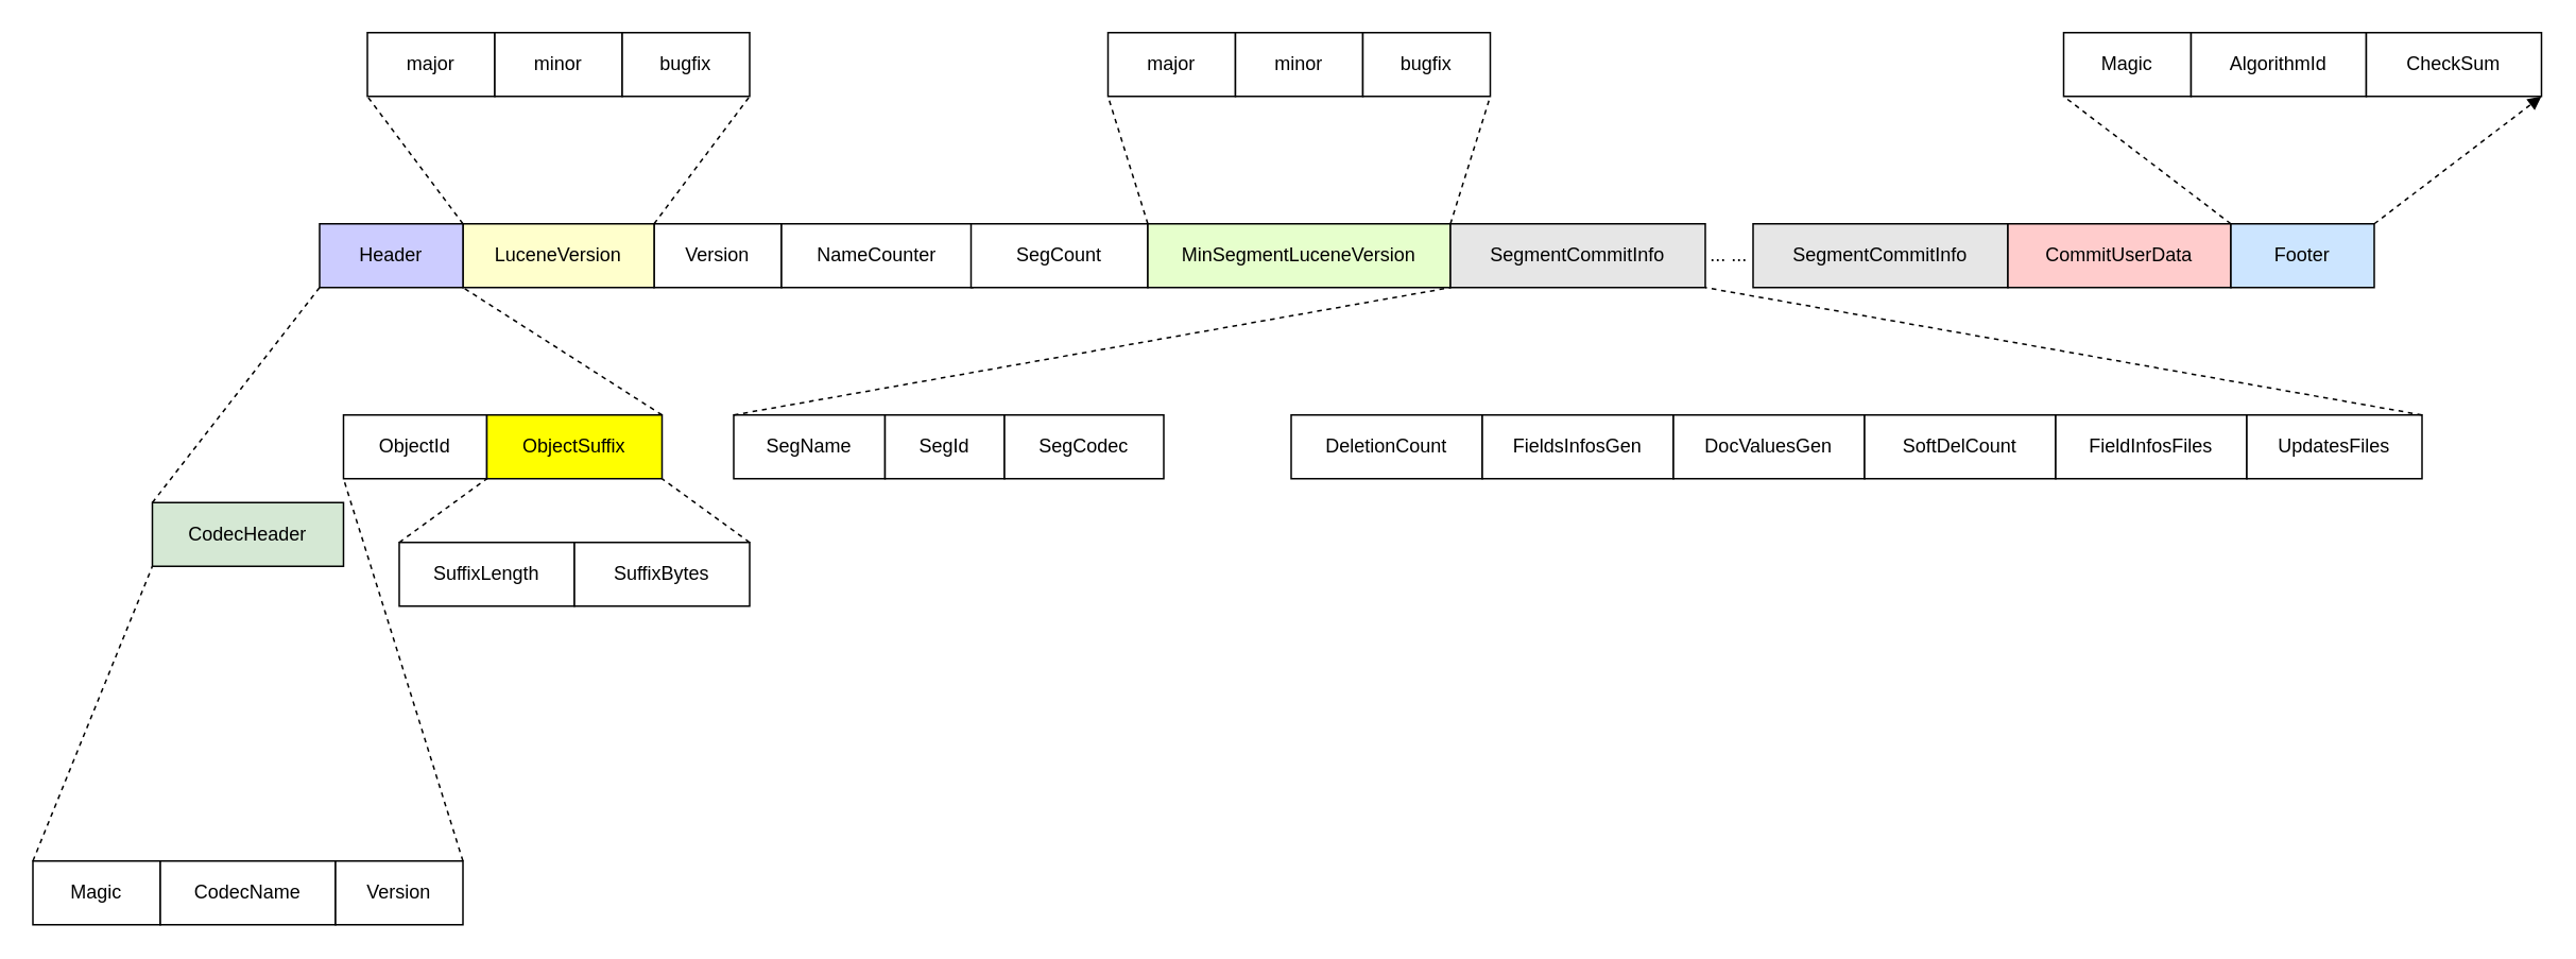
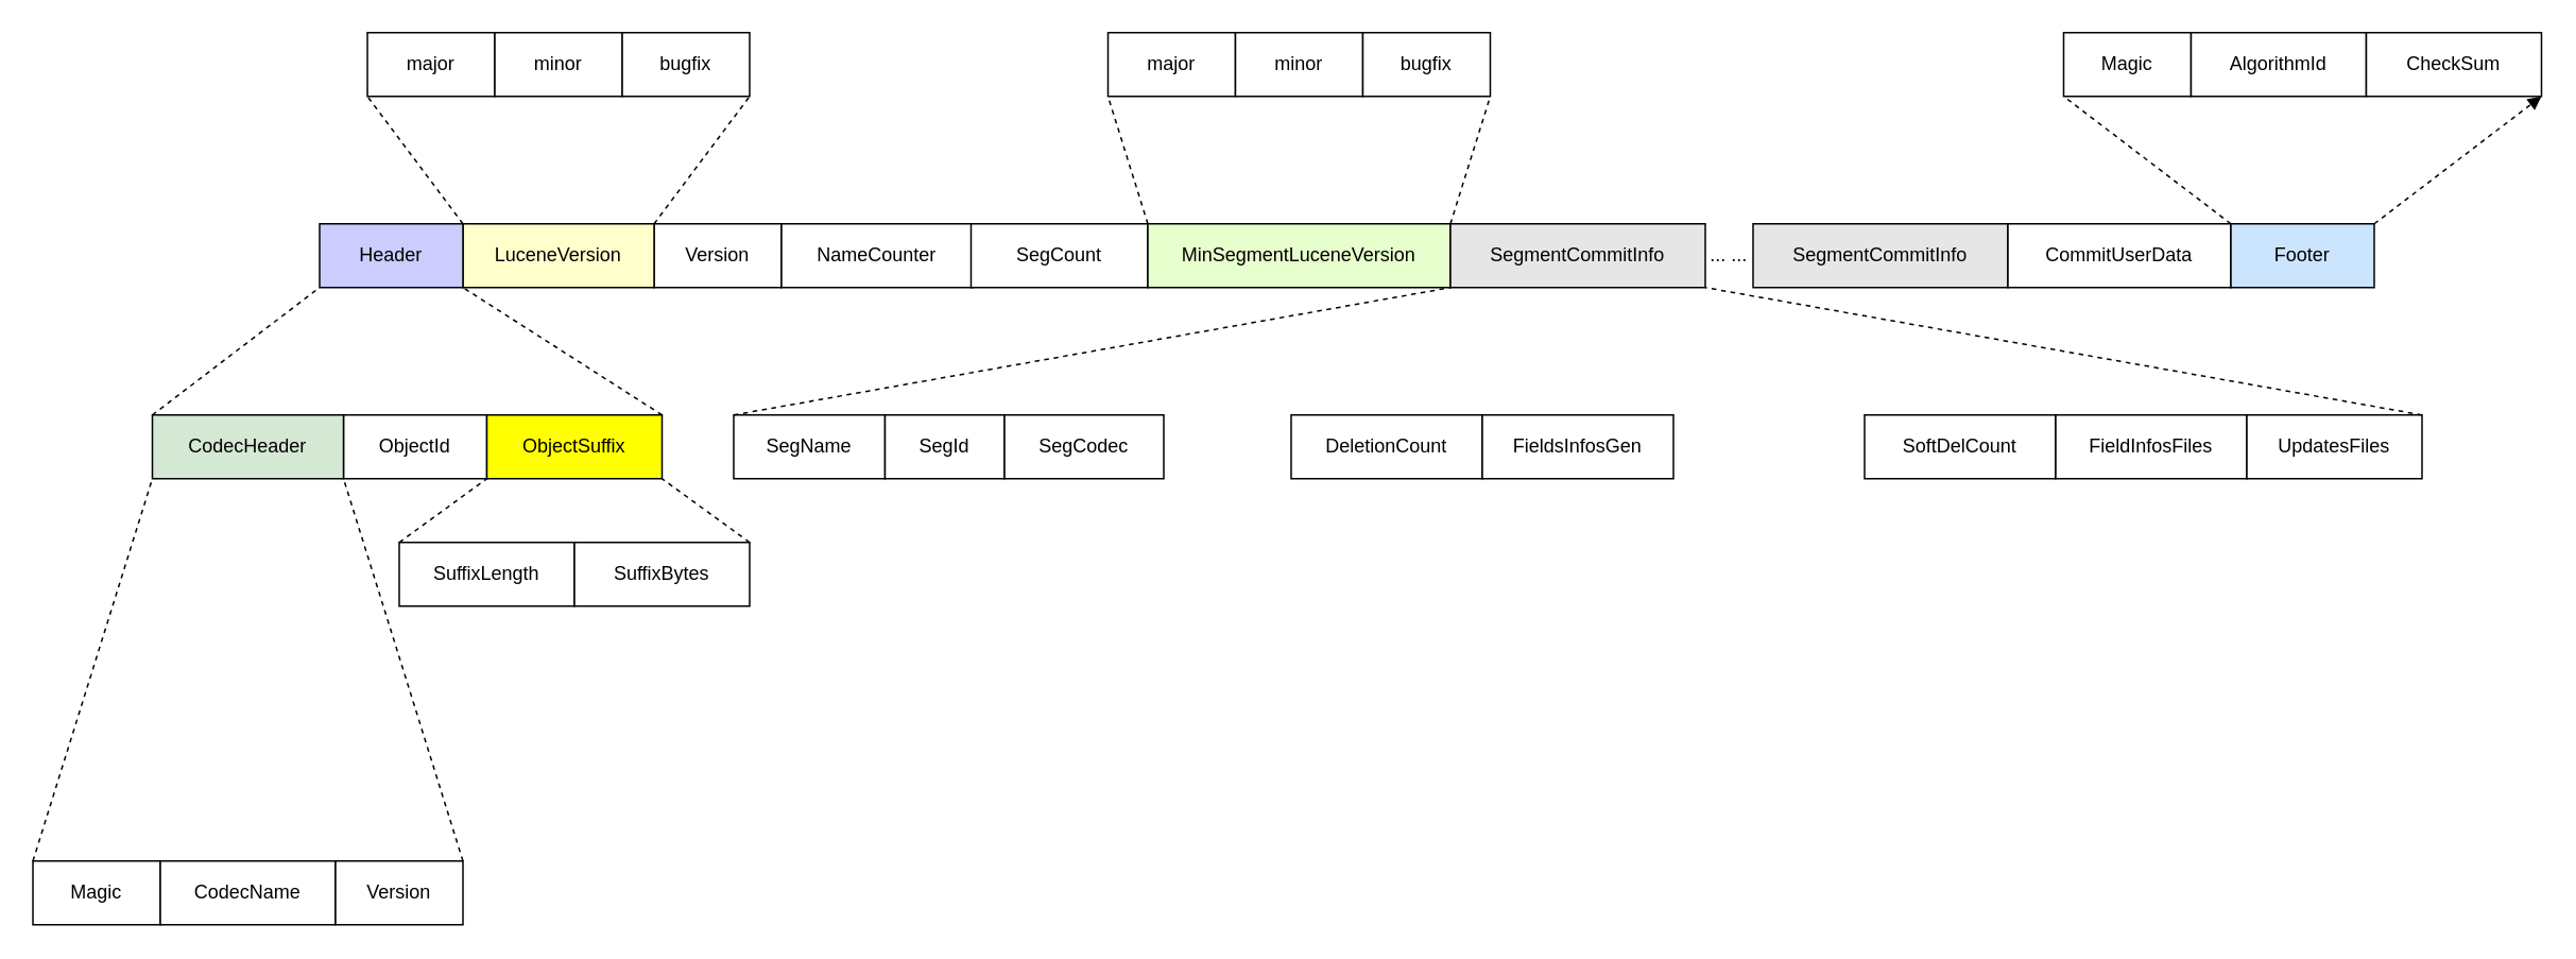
  <mxCell id="0" />
  <mxCell id="1" parent="0" />
  <mxCell id="2" value="Version" style="rounded=0;whiteSpace=wrap;html=1;" parent="1" vertex="1"><mxGeometry x="410" y="140" width="80" height="40" as="geometry" /></mxCell>
  <mxCell id="3" value="NameCounter" style="rounded=0;whiteSpace=wrap;html=1;" parent="1" vertex="1"><mxGeometry x="490" y="140" width="120" height="40" as="geometry" /></mxCell>
  <mxCell id="4" value="SegCount" style="rounded=0;whiteSpace=wrap;html=1;" parent="1" vertex="1"><mxGeometry x="609" y="140" width="111" height="40" as="geometry" /></mxCell>
  <mxCell id="5" value="SegmentCommitInfo" style="rounded=0;whiteSpace=wrap;html=1;fillColor=#E6E6E6;" parent="1" vertex="1"><mxGeometry x="1100" y="140" width="160" height="40" as="geometry" /></mxCell>
  <mxCell id="6" value="... ..." style="text;html=1;strokeColor=none;fillColor=none;align=center;verticalAlign=middle;whiteSpace=wrap;rounded=0;" parent="1" vertex="1"><mxGeometry x="1070" y="152.5" width="30" height="15" as="geometry" /></mxCell>
- <mxCell id="7" value="CommitUserData" style="rounded=0;whiteSpace=wrap;html=1;fillColor=#FFCCCC;" parent="1" vertex="1"><mxGeometry x="1260" y="140" width="140" height="40" as="geometry" /></mxCell>
+ <mxCell id="7" value="CommitUserData" style="rounded=0;whiteSpace=wrap;html=1;fillColor=#ffffff;" parent="1" vertex="1"><mxGeometry x="1260" y="140" width="140" height="40" as="geometry" /></mxCell>
  <mxCell id="8" value="" style="group" parent="1" vertex="1" connectable="0"><mxGeometry x="230" y="20" width="240" height="160" as="geometry" /></mxCell>
  <mxCell id="9" value="LuceneVersion" style="rounded=0;whiteSpace=wrap;html=1;fillColor=#FFFFCC;" parent="8" vertex="1"><mxGeometry x="60" y="120" width="120" height="40" as="geometry" /></mxCell>
  <mxCell id="10" value="major" style="rounded=0;whiteSpace=wrap;html=1;" parent="8" vertex="1"><mxGeometry width="80" height="40" as="geometry" /></mxCell>
  <mxCell id="11" value="minor" style="rounded=0;whiteSpace=wrap;html=1;" parent="8" vertex="1"><mxGeometry x="80" width="80" height="40" as="geometry" /></mxCell>
  <mxCell id="12" value="bugfix" style="rounded=0;whiteSpace=wrap;html=1;" parent="8" vertex="1"><mxGeometry x="160" width="80" height="40" as="geometry" /></mxCell>
  <mxCell id="13" value="" style="endArrow=none;dashed=1;html=1;entryX=0;entryY=1;entryDx=0;entryDy=0;exitX=0;exitY=0;exitDx=0;exitDy=0;" parent="8" source="9" target="10" edge="1"><mxGeometry width="50" height="50" relative="1" as="geometry"><mxPoint x="-125" y="370" as="sourcePoint" /><mxPoint x="-20" y="155" as="targetPoint" /></mxGeometry></mxCell>
  <mxCell id="14" value="" style="endArrow=none;dashed=1;html=1;entryX=1;entryY=1;entryDx=0;entryDy=0;exitX=0;exitY=0;exitDx=0;exitDy=0;" parent="8" source="2" target="12" edge="1"><mxGeometry width="50" height="50" relative="1" as="geometry"><mxPoint x="70" y="115" as="sourcePoint" /><mxPoint x="10" y="30" as="targetPoint" /></mxGeometry></mxCell>
  <mxCell id="15" value="" style="group" parent="1" vertex="1" connectable="0"><mxGeometry x="695" y="20" width="240" height="160" as="geometry" /></mxCell>
  <mxCell id="16" value="" style="group" vertex="1" connectable="0" parent="15"><mxGeometry width="240" height="160" as="geometry" /></mxCell>
  <mxCell id="17" value="MinSegmentLuceneVersion" style="rounded=0;whiteSpace=wrap;html=1;fillColor=#E6FFCC;" parent="16" vertex="1"><mxGeometry x="25" y="120" width="190" height="40" as="geometry" /></mxCell>
  <mxCell id="18" value="major" style="rounded=0;whiteSpace=wrap;html=1;" parent="16" vertex="1"><mxGeometry width="80" height="40" as="geometry" /></mxCell>
  <mxCell id="19" value="minor" style="rounded=0;whiteSpace=wrap;html=1;" parent="16" vertex="1"><mxGeometry x="80" width="80" height="40" as="geometry" /></mxCell>
  <mxCell id="20" value="bugfix" style="rounded=0;whiteSpace=wrap;html=1;" parent="16" vertex="1"><mxGeometry x="160" width="80" height="40" as="geometry" /></mxCell>
  <mxCell id="21" value="" style="endArrow=none;dashed=1;html=1;entryX=0;entryY=1;entryDx=0;entryDy=0;exitX=0;exitY=0;exitDx=0;exitDy=0;" parent="16" source="17" target="18" edge="1"><mxGeometry width="50" height="50" relative="1" as="geometry"><mxPoint x="-275" y="115" as="sourcePoint" /><mxPoint x="-215" y="30" as="targetPoint" /></mxGeometry></mxCell>
  <mxCell id="22" value="" style="group" parent="1" vertex="1" connectable="0"><mxGeometry x="1295" y="20" width="300" height="160" as="geometry" /></mxCell>
  <mxCell id="23" value="Footer" style="rounded=0;whiteSpace=wrap;html=1;fillColor=#CCE5FF;" parent="22" vertex="1"><mxGeometry x="105" y="120" width="90" height="40" as="geometry" /></mxCell>
  <mxCell id="24" value="Magic" style="rounded=0;whiteSpace=wrap;html=1;" parent="22" vertex="1"><mxGeometry width="80" height="40" as="geometry" /></mxCell>
  <mxCell id="25" value="AlgorithmId" style="rounded=0;whiteSpace=wrap;html=1;" parent="22" vertex="1"><mxGeometry x="80" width="110" height="40" as="geometry" /></mxCell>
  <mxCell id="26" value="CheckSum" style="rounded=0;whiteSpace=wrap;html=1;" parent="22" vertex="1"><mxGeometry x="190" width="110" height="40" as="geometry" /></mxCell>
  <mxCell id="27" value="" style="endArrow=none;dashed=1;html=1;exitX=0;exitY=0;exitDx=0;exitDy=0;entryX=0;entryY=1;entryDx=0;entryDy=0;" parent="22" source="23" target="24" edge="1"><mxGeometry width="50" height="50" relative="1" as="geometry"><mxPoint x="125" y="70" as="sourcePoint" /><mxPoint x="175" y="20" as="targetPoint" /></mxGeometry></mxCell>
  <mxCell id="28" value="" style="endArrow=block;dashed=1;html=1;exitX=1;exitY=0;exitDx=0;exitDy=0;entryX=1;entryY=1;entryDx=0;entryDy=0;" parent="22" source="23" target="26" edge="1"><mxGeometry width="50" height="50" relative="1" as="geometry"><mxPoint x="115" y="130" as="sourcePoint" /><mxPoint x="10" y="50" as="targetPoint" /></mxGeometry></mxCell>
  <mxCell id="29" value="" style="group" parent="1" vertex="1" connectable="0"><mxGeometry x="460" y="140" width="1060" height="160" as="geometry" /></mxCell>
  <mxCell id="30" value="SegmentCommitInfo" style="rounded=0;whiteSpace=wrap;html=1;fillColor=#E6E6E6;" parent="29" vertex="1"><mxGeometry x="450" width="160" height="40" as="geometry" /></mxCell>
  <mxCell id="31" value="SegName" style="rounded=0;whiteSpace=wrap;html=1;" parent="29" vertex="1"><mxGeometry y="120" width="95" height="40" as="geometry" /></mxCell>
  <mxCell id="32" value="SegId" style="rounded=0;whiteSpace=wrap;html=1;" parent="29" vertex="1"><mxGeometry x="95" y="120" width="75" height="40" as="geometry" /></mxCell>
  <mxCell id="33" value="SegCodec" style="rounded=0;whiteSpace=wrap;html=1;" parent="29" vertex="1"><mxGeometry x="170" y="120" width="100" height="40" as="geometry" /></mxCell>
  <mxCell id="34" value="DeletionCount" style="rounded=0;whiteSpace=wrap;html=1;" parent="29" vertex="1"><mxGeometry x="350" y="120" width="120" height="40" as="geometry" /></mxCell>
  <mxCell id="35" value="FieldsInfosGen" style="rounded=0;whiteSpace=wrap;html=1;" parent="29" vertex="1"><mxGeometry x="470" y="120" width="120" height="40" as="geometry" /></mxCell>
- <mxCell id="36" value="DocValuesGen" style="rounded=0;whiteSpace=wrap;html=1;" parent="29" vertex="1"><mxGeometry x="590" y="120" width="120" height="40" as="geometry" /></mxCell>
  <mxCell id="37" value="SoftDelCount" style="rounded=0;whiteSpace=wrap;html=1;" parent="29" vertex="1"><mxGeometry x="710" y="120" width="120" height="40" as="geometry" /></mxCell>
  <mxCell id="38" value="FieldInfosFiles" style="rounded=0;whiteSpace=wrap;html=1;" parent="29" vertex="1"><mxGeometry x="830" y="120" width="120" height="40" as="geometry" /></mxCell>
  <mxCell id="39" value="UpdatesFiles" style="rounded=0;whiteSpace=wrap;html=1;" parent="29" vertex="1"><mxGeometry x="950" y="120" width="110" height="40" as="geometry" /></mxCell>
  <mxCell id="40" value="" style="endArrow=none;dashed=1;html=1;entryX=1;entryY=1;entryDx=0;entryDy=0;exitX=1;exitY=0;exitDx=0;exitDy=0;" parent="29" source="39" target="30" edge="1"><mxGeometry width="50" height="50" relative="1" as="geometry"><mxPoint x="580" y="240" as="sourcePoint" /><mxPoint x="460" y="50" as="targetPoint" /></mxGeometry></mxCell>
  <mxCell id="41" value="" style="endArrow=none;dashed=1;html=1;entryX=1;entryY=1;entryDx=0;entryDy=0;exitX=0;exitY=0;exitDx=0;exitDy=0;" parent="1" source="30" target="20" edge="1"><mxGeometry width="50" height="50" relative="1" as="geometry"><mxPoint x="730" y="135" as="sourcePoint" /><mxPoint x="705" y="50" as="targetPoint" /></mxGeometry></mxCell>
  <mxCell id="42" value="" style="group" vertex="1" connectable="0" parent="1"><mxGeometry x="20" y="140" width="450" height="440" as="geometry" /></mxCell>
  <mxCell id="43" value="Header" style="rounded=0;whiteSpace=wrap;html=1;fillColor=#CCCCFF;fontColor=#000000;" parent="42" vertex="1"><mxGeometry x="180" width="90" height="40" as="geometry" /></mxCell>
  <mxCell id="44" value="ObjectId" style="rounded=0;whiteSpace=wrap;html=1;" parent="42" vertex="1"><mxGeometry x="195" y="120" width="90" height="40" as="geometry" /></mxCell>
  <mxCell id="45" value="" style="endArrow=none;dashed=1;html=1;entryX=0;entryY=1;entryDx=0;entryDy=0;exitX=0;exitY=0;exitDx=0;exitDy=0;" parent="42" source="54" target="43" edge="1"><mxGeometry width="50" height="50" relative="1" as="geometry"><mxPoint x="10" y="510" as="sourcePoint" /><mxPoint x="85" y="290" as="targetPoint" /></mxGeometry></mxCell>
  <mxCell id="46" value="" style="endArrow=none;dashed=1;html=1;entryX=1;entryY=1;entryDx=0;entryDy=0;exitX=1;exitY=0;exitDx=0;exitDy=0;" parent="42" source="48" target="43" edge="1"><mxGeometry width="50" height="50" relative="1" as="geometry"><mxPoint x="85" y="250" as="sourcePoint" /><mxPoint x="190" y="35" as="targetPoint" /></mxGeometry></mxCell>
  <mxCell id="47" value="" style="group" parent="42" vertex="1" connectable="0"><mxGeometry x="230" y="120" width="220" height="120" as="geometry" /></mxCell>
  <mxCell id="48" value="ObjectSuffix" style="rounded=0;whiteSpace=wrap;html=1;fillColor=#FFFF00;fontColor=#000000;" parent="47" vertex="1"><mxGeometry x="55" width="110" height="40" as="geometry" /></mxCell>
  <mxCell id="49" value="SuffixLength" style="rounded=0;whiteSpace=wrap;html=1;" parent="47" vertex="1"><mxGeometry y="80" width="110" height="40" as="geometry" /></mxCell>
  <mxCell id="50" value="SuffixBytes" style="rounded=0;whiteSpace=wrap;html=1;" parent="47" vertex="1"><mxGeometry x="110" y="80" width="110" height="40" as="geometry" /></mxCell>
  <mxCell id="51" value="" style="endArrow=none;dashed=1;html=1;entryX=0;entryY=1;entryDx=0;entryDy=0;exitX=0;exitY=0;exitDx=0;exitDy=0;" parent="47" source="49" target="48" edge="1"><mxGeometry width="50" height="50" relative="1" as="geometry"><mxPoint x="110" y="190" as="sourcePoint" /><mxPoint x="160" y="140" as="targetPoint" /></mxGeometry></mxCell>
  <mxCell id="52" value="" style="endArrow=none;dashed=1;html=1;entryX=1;entryY=1;entryDx=0;entryDy=0;exitX=1;exitY=0;exitDx=0;exitDy=0;" parent="47" source="50" target="48" edge="1"><mxGeometry width="50" height="50" relative="1" as="geometry"><mxPoint x="100" y="160" as="sourcePoint" /><mxPoint x="65" y="50" as="targetPoint" /></mxGeometry></mxCell>
  <mxCell id="53" value="" style="group" vertex="1" connectable="0" parent="42"><mxGeometry y="120" width="270" height="320" as="geometry" /></mxCell>
- <mxCell id="54" value="CodecHeader" style="rounded=0;whiteSpace=wrap;html=1;fillColor=#d5e8d4;strokeColor=#000000;" parent="53" vertex="1"><mxGeometry x="75" y="55" width="120" height="40" as="geometry" /></mxCell>
+ <mxCell id="54" value="CodecHeader" style="rounded=0;whiteSpace=wrap;html=1;fillColor=#d5e8d4;strokeColor=#000000;" parent="53" vertex="1"><mxGeometry x="75" width="120" height="40" as="geometry" /></mxCell>
  <mxCell id="55" value="Magic" style="rounded=0;whiteSpace=wrap;html=1;" parent="53" vertex="1"><mxGeometry y="280" width="80" height="40" as="geometry" /></mxCell>
  <mxCell id="56" value="CodecName" style="rounded=0;whiteSpace=wrap;html=1;" parent="53" vertex="1"><mxGeometry x="80" y="280" width="110" height="40" as="geometry" /></mxCell>
  <mxCell id="57" value="Version" style="rounded=0;whiteSpace=wrap;html=1;" parent="53" vertex="1"><mxGeometry x="190" y="280" width="80" height="40" as="geometry" /></mxCell>
  <mxCell id="58" value="" style="endArrow=none;dashed=1;html=1;entryX=0;entryY=1;entryDx=0;entryDy=0;exitX=0;exitY=0;exitDx=0;exitDy=0;" parent="53" source="55" target="54" edge="1"><mxGeometry width="50" height="50" relative="1" as="geometry"><mxPoint x="170" y="190" as="sourcePoint" /><mxPoint x="220" y="140" as="targetPoint" /></mxGeometry></mxCell>
  <mxCell id="59" value="" style="endArrow=none;dashed=1;html=1;entryX=0;entryY=1;entryDx=0;entryDy=0;exitX=1;exitY=0;exitDx=0;exitDy=0;" parent="42" source="57" target="44" edge="1"><mxGeometry width="50" height="50" relative="1" as="geometry"><mxPoint x="340" y="510" as="sourcePoint" /><mxPoint x="415" y="290" as="targetPoint" /></mxGeometry></mxCell>
  <mxCell id="60" value="" style="endArrow=none;dashed=1;html=1;entryX=1;entryY=1;entryDx=0;entryDy=0;exitX=0;exitY=0;exitDx=0;exitDy=0;" parent="1" source="31" target="17" edge="1"><mxGeometry width="50" height="50" relative="1" as="geometry"><mxPoint x="730" y="150" as="sourcePoint" /><mxPoint x="705" y="70" as="targetPoint" /></mxGeometry></mxCell>
